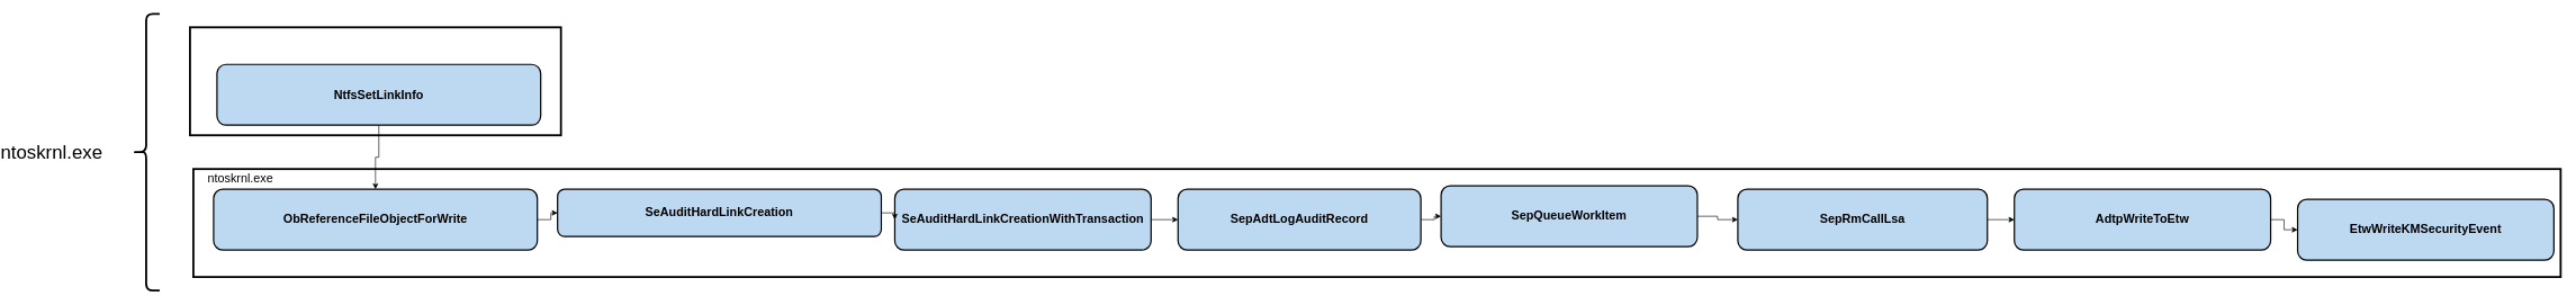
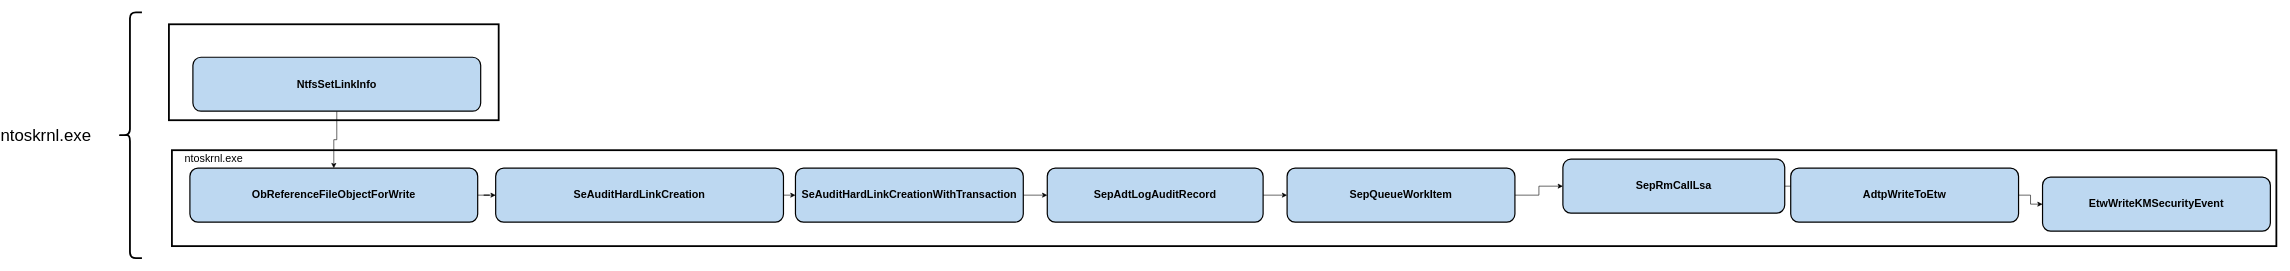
  <mxCell id="0" />
  <mxCell id="1" parent="0" />
  <mxCell id="2" value="&lt;span style=&quot;font-size: 28px;&quot;&gt;ntoskrnl.exe&lt;/span&gt;" style="text;html=1;strokeColor=none;fillColor=none;align=center;verticalAlign=middle;whiteSpace=wrap;rounded=0;" vertex="1" parent="1"><mxGeometry x="20" y="210" width="60" height="30" as="geometry" /></mxCell>
  <mxCell id="3" value="" style="shape=curlyBracket;whiteSpace=wrap;html=1;rounded=1;fontSize=20;strokeWidth=3;" vertex="1" parent="1"><mxGeometry x="170" y="20" width="40" height="410" as="geometry" /></mxCell>
  <mxCell id="4" value="" style="rounded=0;whiteSpace=wrap;html=1;fontSize=20;strokeWidth=3;" vertex="1" parent="1"><mxGeometry x="260" y="250" width="3510" height="160" as="geometry" /></mxCell>
  <mxCell id="5" value="&lt;font style=&quot;font-size: 18px;&quot;&gt;ntoskrnl.exe&lt;/font&gt;" style="text;html=1;strokeColor=none;fillColor=none;align=center;verticalAlign=middle;whiteSpace=wrap;rounded=0;" vertex="1" parent="1"><mxGeometry x="300" y="250" width="60" height="30" as="geometry" /></mxCell>
  <mxCell id="6" style="edgeStyle=orthogonalEdgeStyle;rounded=0;orthogonalLoop=1;jettySize=auto;html=1;entryX=0;entryY=0.5;entryDx=0;entryDy=0;" edge="1" parent="1" source="7" target="17"><mxGeometry relative="1" as="geometry" /></mxCell>
- <mxCell id="7" value="&lt;b&gt;SepRmCallLsa&lt;/b&gt;" style="rounded=1;whiteSpace=wrap;html=1;fontSize=18;strokeWidth=2;fillColor=#BDD8F1;" vertex="1" parent="1"><mxGeometry x="2550" y="280" width="370" height="90" as="geometry" /></mxCell>
+ <mxCell id="7" value="&lt;b&gt;SepRmCallLsa&lt;/b&gt;" style="rounded=1;whiteSpace=wrap;html=1;fontSize=18;strokeWidth=2;fillColor=#BDD8F1;" vertex="1" parent="1"><mxGeometry x="2580" y="265" width="370" height="90" as="geometry" /></mxCell>
  <mxCell id="8" style="edgeStyle=orthogonalEdgeStyle;rounded=0;orthogonalLoop=1;jettySize=auto;html=1;entryX=0;entryY=0.5;entryDx=0;entryDy=0;" edge="1" parent="1" source="9" target="7"><mxGeometry relative="1" as="geometry" /></mxCell>
- <mxCell id="9" value="&lt;b&gt;SepQueueWorkItem&lt;/b&gt;" style="rounded=1;whiteSpace=wrap;html=1;fontSize=18;strokeWidth=2;fillColor=#BDD8F1;" vertex="1" parent="1"><mxGeometry x="2110" y="275" width="380" height="90" as="geometry" /></mxCell>
+ <mxCell id="9" value="&lt;b&gt;SepQueueWorkItem&lt;/b&gt;" style="rounded=1;whiteSpace=wrap;html=1;fontSize=18;strokeWidth=2;fillColor=#BDD8F1;" vertex="1" parent="1"><mxGeometry x="2120" y="280" width="380" height="90" as="geometry" /></mxCell>
  <mxCell id="10" style="edgeStyle=orthogonalEdgeStyle;rounded=0;orthogonalLoop=1;jettySize=auto;html=1;entryX=0;entryY=0.5;entryDx=0;entryDy=0;" edge="1" parent="1" source="11" target="15"><mxGeometry relative="1" as="geometry" /></mxCell>
  <mxCell id="11" value="&lt;b&gt;SeAuditHardLinkCreationWithTransaction&lt;/b&gt;" style="rounded=1;whiteSpace=wrap;html=1;fontSize=18;strokeWidth=2;fillColor=#BDD8F1;" vertex="1" parent="1"><mxGeometry x="1300" y="280" width="380" height="90" as="geometry" /></mxCell>
  <mxCell id="12" style="edgeStyle=orthogonalEdgeStyle;rounded=0;orthogonalLoop=1;jettySize=auto;html=1;exitX=1;exitY=0.5;exitDx=0;exitDy=0;entryX=0;entryY=0.5;entryDx=0;entryDy=0;" edge="1" parent="1" source="13" target="11"><mxGeometry relative="1" as="geometry" /></mxCell>
- <mxCell id="13" value="&lt;b&gt;SeAuditHardLinkCreation&lt;/b&gt;" style="rounded=1;whiteSpace=wrap;html=1;fontSize=18;strokeWidth=2;fillColor=#BDD8F1;" vertex="1" parent="1"><mxGeometry x="800" y="280" width="480" height="70" as="geometry" /></mxCell>
+ <mxCell id="13" value="&lt;b&gt;SeAuditHardLinkCreation&lt;/b&gt;" style="rounded=1;whiteSpace=wrap;html=1;fontSize=18;strokeWidth=2;fillColor=#BDD8F1;" vertex="1" parent="1"><mxGeometry x="800" y="280" width="480" height="90" as="geometry" /></mxCell>
  <mxCell id="14" style="edgeStyle=orthogonalEdgeStyle;rounded=0;orthogonalLoop=1;jettySize=auto;html=1;entryX=0;entryY=0.5;entryDx=0;entryDy=0;" edge="1" parent="1" source="15" target="9"><mxGeometry relative="1" as="geometry" /></mxCell>
  <mxCell id="15" value="&lt;b&gt;SepAdtLogAuditRecord&lt;/b&gt;" style="rounded=1;whiteSpace=wrap;html=1;fontSize=18;strokeWidth=2;fillColor=#BDD8F1;" vertex="1" parent="1"><mxGeometry x="1720" y="280" width="360" height="90" as="geometry" /></mxCell>
  <mxCell id="16" style="edgeStyle=orthogonalEdgeStyle;rounded=0;orthogonalLoop=1;jettySize=auto;html=1;entryX=0;entryY=0.5;entryDx=0;entryDy=0;" edge="1" parent="1" source="17" target="18"><mxGeometry relative="1" as="geometry" /></mxCell>
  <mxCell id="17" value="&lt;b&gt;AdtpWriteToEtw&lt;/b&gt;" style="rounded=1;whiteSpace=wrap;html=1;fontSize=18;strokeWidth=2;fillColor=#BDD8F1;" vertex="1" parent="1"><mxGeometry x="2960" y="280" width="380" height="90" as="geometry" /></mxCell>
  <mxCell id="18" value="&lt;b&gt;EtwWriteKMSecurityEvent&lt;/b&gt;" style="rounded=1;whiteSpace=wrap;html=1;fontSize=18;strokeWidth=2;fillColor=#BDD8F1;" vertex="1" parent="1"><mxGeometry x="3380" y="295" width="380" height="90" as="geometry" /></mxCell>
  <mxCell id="19" style="edgeStyle=orthogonalEdgeStyle;rounded=0;orthogonalLoop=1;jettySize=auto;html=1;entryX=0;entryY=0.5;entryDx=0;entryDy=0;" edge="1" parent="1" source="20" target="13"><mxGeometry relative="1" as="geometry" /></mxCell>
  <mxCell id="20" value="&lt;b&gt;ObReferenceFileObjectForWrite&lt;/b&gt;" style="rounded=1;whiteSpace=wrap;html=1;fontSize=18;strokeWidth=2;fillColor=#BDD8F1;" vertex="1" parent="1"><mxGeometry x="290" y="280" width="480" height="90" as="geometry" /></mxCell>
  <mxCell id="21" value="" style="rounded=0;whiteSpace=wrap;html=1;fontSize=20;strokeWidth=3;" vertex="1" parent="1"><mxGeometry x="255" y="40" width="550" height="160" as="geometry" /></mxCell>
  <mxCell id="22" style="edgeStyle=orthogonalEdgeStyle;rounded=0;orthogonalLoop=1;jettySize=auto;html=1;" edge="1" parent="1" source="23" target="20"><mxGeometry relative="1" as="geometry" /></mxCell>
  <mxCell id="23" value="&lt;b&gt;NtfsSetLinkInfo&lt;/b&gt;" style="rounded=1;whiteSpace=wrap;html=1;fontSize=18;strokeWidth=2;fillColor=#BDD8F1;" vertex="1" parent="1"><mxGeometry x="295" y="95" width="480" height="90" as="geometry" /></mxCell>
